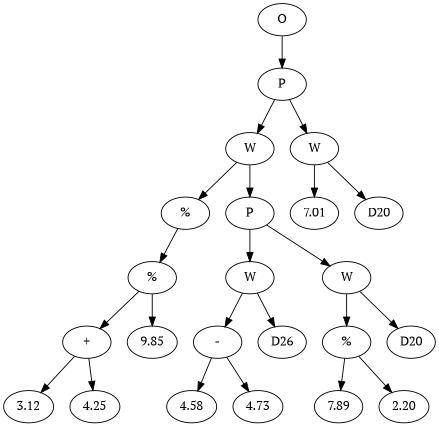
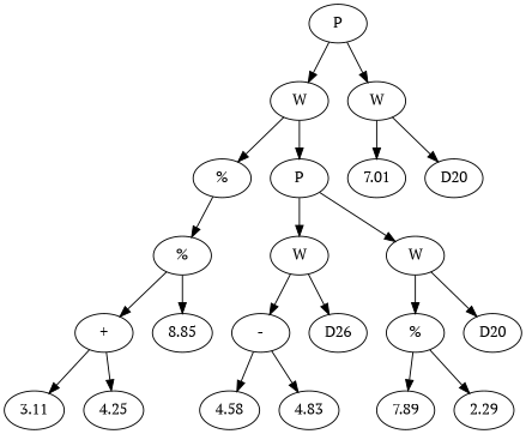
  digraph {
    fontname="PT Serif"
    node [fontname="PT Serif"]
    edge [fontname="PT Serif"]
-   n1 [label=O]
    n2 [label=P]
    n3 [label=W]
    n4 [label=W]
    n5 [label="%"]
    n6 [label=P]
    n7 [label=7.01]
    n8 [label=D20]
    n9 [label="%"]
    n10 [label=W]
    n11 [label=W]
    n12 [label="+"]
-   n13 [label=9.85]
-   n14 [label=3.12]
+   n13 [label=8.85]
+   n14 [label=3.11]
    n15 [label=4.25]
    n16 [label="-"]
    n17 [label=D26]
    n18 [label="%"]
    n19 [label=D20]
    n20 [label=4.58]
-   n21 [label=4.73]
+   n21 [label=4.83]
    n22 [label=7.89]
-   n23 [label=2.20]
-   n1 -> n2
+   n23 [label=2.29]
    n2 -> n3
    n2 -> n4
    n3 -> n5
    n3 -> n6
    n4 -> n7
    n4 -> n8
    n5 -> n9
    n6 -> n10
    n6 -> n11
    n9 -> n12
    n9 -> n13
    n10 -> n16
    n10 -> n17
    n11 -> n18
    n11 -> n19
    n12 -> n14
    n12 -> n15
    n16 -> n20
    n16 -> n21
    n18 -> n22
    n18 -> n23
  }
